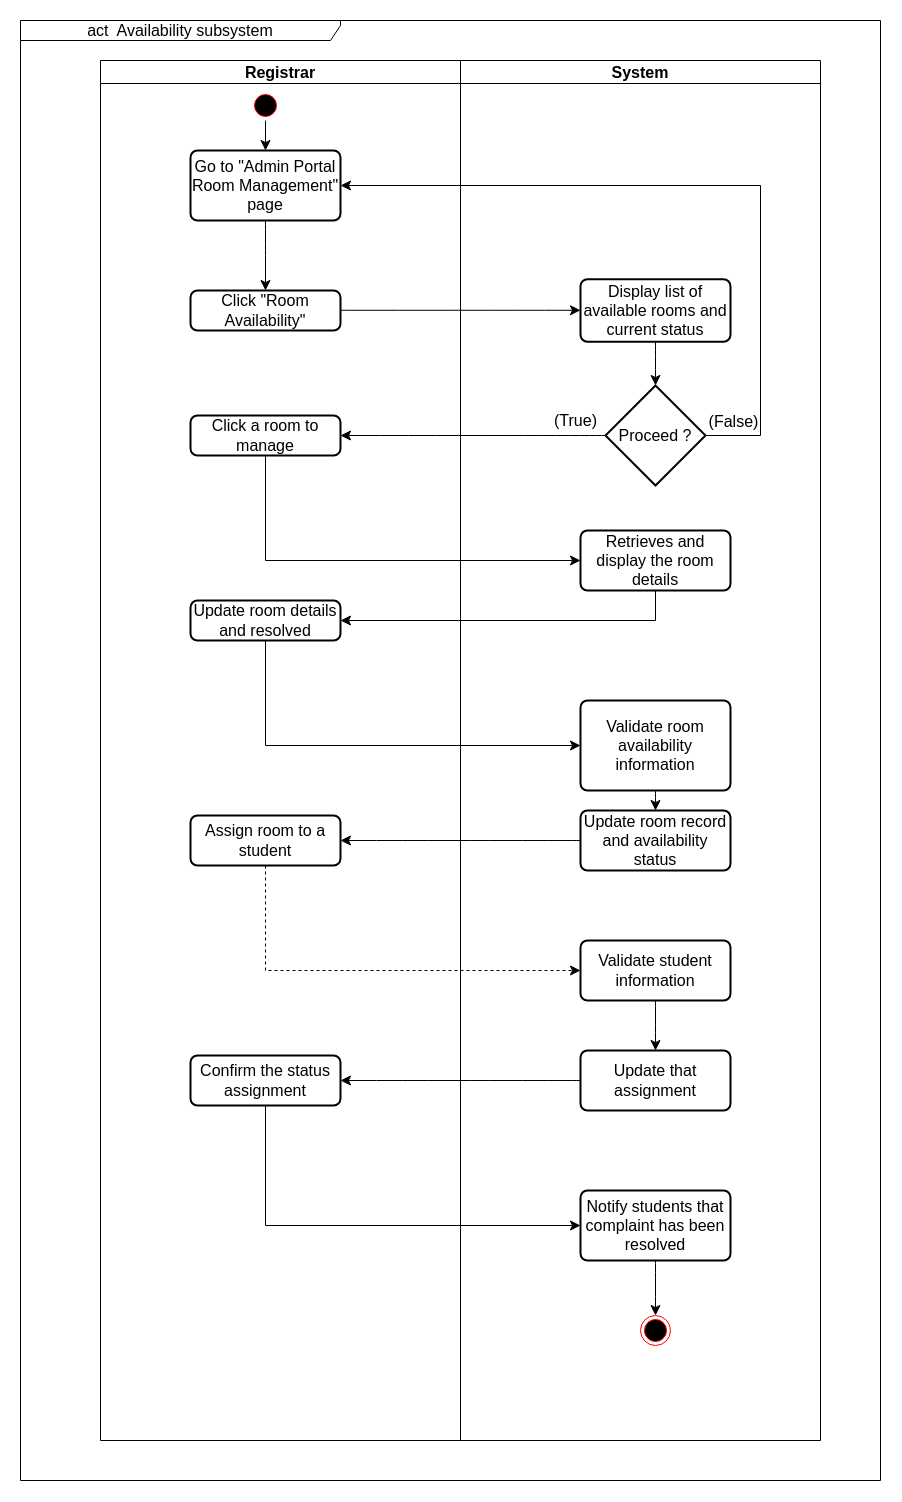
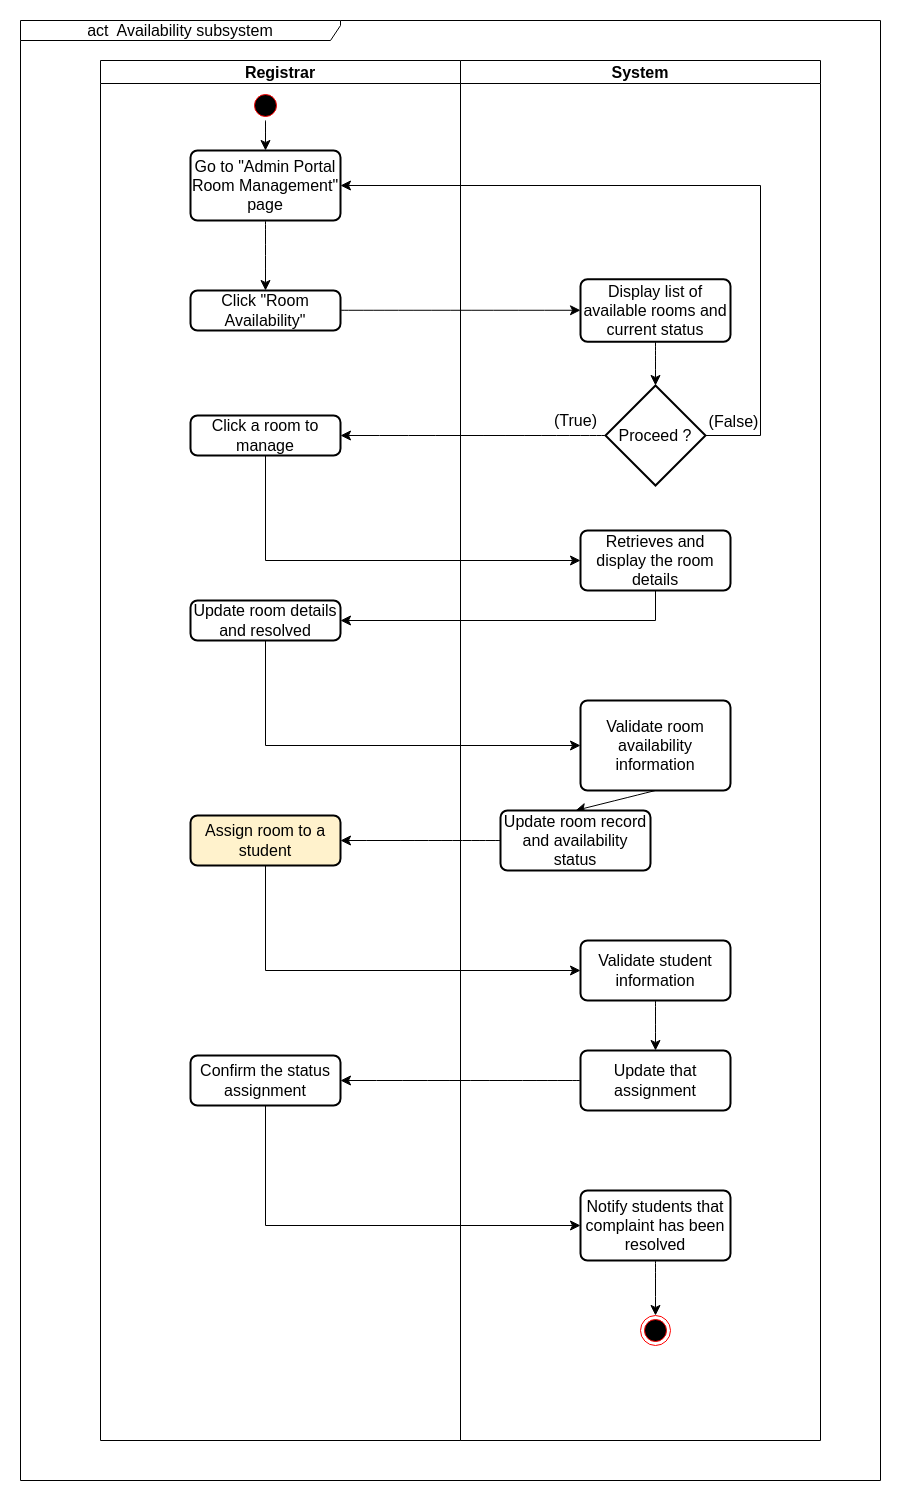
  <mxCell id="0" />
  <mxCell id="1" parent="0" />
  <mxCell id="2" value="Registrar" style="swimlane;whiteSpace=wrap;html=1;fontSize=16;" vertex="1" parent="1"><mxGeometry x="100" y="60" width="360" height="1380" as="geometry" /></mxCell>
  <mxCell id="3" value="" style="edgeStyle=none;curved=1;rounded=0;orthogonalLoop=1;jettySize=auto;html=1;fontSize=12;startSize=8;endSize=8;exitX=0.5;exitY=1;exitDx=0;exitDy=0;" edge="1" parent="2" source="9"><mxGeometry relative="1" as="geometry"><mxPoint x="165" y="180" as="sourcePoint" /><mxPoint x="165" y="230" as="targetPoint" /></mxGeometry></mxCell>
  <mxCell id="4" value="System" style="swimlane;whiteSpace=wrap;html=1;fontSize=16;" vertex="1" parent="1"><mxGeometry x="460" y="60" width="360" height="1380" as="geometry" /></mxCell>
  <mxCell id="5" style="edgeStyle=none;curved=1;rounded=0;orthogonalLoop=1;jettySize=auto;html=1;fontSize=12;startSize=8;endSize=8;" edge="1" parent="1"><mxGeometry relative="1" as="geometry"><mxPoint x="340" y="309.77" as="sourcePoint" /><mxPoint x="580" y="309.77" as="targetPoint" /></mxGeometry></mxCell>
  <mxCell id="6" value="act&amp;nbsp; Availability subsystem" style="shape=umlFrame;whiteSpace=wrap;html=1;pointerEvents=0;fontSize=16;width=320;height=20;" vertex="1" parent="1"><mxGeometry x="20" y="20" width="860" height="1460" as="geometry" /></mxCell>
  <mxCell id="7" style="edgeStyle=none;curved=1;rounded=0;orthogonalLoop=1;jettySize=auto;html=1;exitX=0.5;exitY=1;exitDx=0;exitDy=0;entryX=0.5;entryY=0;entryDx=0;entryDy=0;fontSize=12;startSize=8;endSize=8;" edge="1" parent="1" source="8" target="9"><mxGeometry relative="1" as="geometry"><mxPoint x="265" y="140" as="targetPoint" /></mxGeometry></mxCell>
  <mxCell id="8" value="" style="ellipse;html=1;shape=startState;fillColor=#000000;strokeColor=#ff0000;fontSize=16;" vertex="1" parent="1"><mxGeometry x="250" y="90" width="30" height="30" as="geometry" /></mxCell>
  <mxCell id="9" value="Go to &quot;Admin Portal Room Management&quot; page" style="rounded=1;whiteSpace=wrap;html=1;absoluteArcSize=1;arcSize=14;strokeWidth=2;fontSize=16;" vertex="1" parent="1"><mxGeometry x="190" y="150" width="150" height="70" as="geometry" /></mxCell>
  <mxCell id="10" value="Click &quot;Room Availability&quot;" style="rounded=1;whiteSpace=wrap;html=1;absoluteArcSize=1;arcSize=14;strokeWidth=2;fontSize=16;" vertex="1" parent="1"><mxGeometry x="190" y="290" width="150" height="40" as="geometry" /></mxCell>
  <mxCell id="11" style="edgeStyle=none;curved=1;rounded=0;orthogonalLoop=1;jettySize=auto;html=1;exitX=0.5;exitY=1;exitDx=0;exitDy=0;entryX=0.5;entryY=0;entryDx=0;entryDy=0;entryPerimeter=0;fontSize=12;startSize=8;endSize=8;" edge="1" parent="1" source="13" target="22"><mxGeometry relative="1" as="geometry" /></mxCell>
  <mxCell id="12" style="edgeStyle=orthogonalEdgeStyle;rounded=0;orthogonalLoop=1;jettySize=auto;html=1;exitX=1;exitY=0.5;exitDx=0;exitDy=0;entryX=1;entryY=0.5;entryDx=0;entryDy=0;fontSize=12;startSize=8;endSize=8;exitPerimeter=0;" edge="1" parent="1" source="22" target="9"><mxGeometry relative="1" as="geometry"><Array as="points"><mxPoint x="760" y="435" /><mxPoint x="760" y="185" /></Array></mxGeometry></mxCell>
  <mxCell id="13" value="Display list of available rooms and current status" style="rounded=1;whiteSpace=wrap;html=1;absoluteArcSize=1;arcSize=14;strokeWidth=2;fontSize=16;" vertex="1" parent="1"><mxGeometry x="580" y="278.75" width="150" height="62.5" as="geometry" /></mxCell>
  <mxCell id="14" style="edgeStyle=orthogonalEdgeStyle;rounded=0;orthogonalLoop=1;jettySize=auto;html=1;exitX=0.5;exitY=1;exitDx=0;exitDy=0;entryX=0;entryY=0.5;entryDx=0;entryDy=0;fontSize=12;startSize=8;endSize=8;" edge="1" parent="1" source="15" target="28"><mxGeometry relative="1" as="geometry" /></mxCell>
  <mxCell id="15" value="Click a room to manage" style="rounded=1;whiteSpace=wrap;html=1;absoluteArcSize=1;arcSize=14;strokeWidth=2;fontSize=16;" vertex="1" parent="1"><mxGeometry x="190" y="415" width="150" height="40" as="geometry" /></mxCell>
  <mxCell id="16" style="edgeStyle=orthogonalEdgeStyle;rounded=0;orthogonalLoop=1;jettySize=auto;html=1;exitX=0.5;exitY=1;exitDx=0;exitDy=0;entryX=0;entryY=0.5;entryDx=0;entryDy=0;fontSize=12;startSize=8;endSize=8;" edge="1" parent="1" source="17" target="26"><mxGeometry relative="1" as="geometry" /></mxCell>
  <mxCell id="17" value="Update room details and resolved" style="rounded=1;whiteSpace=wrap;html=1;absoluteArcSize=1;arcSize=14;strokeWidth=2;fontSize=16;" vertex="1" parent="1"><mxGeometry x="190" y="600" width="150" height="40" as="geometry" /></mxCell>
  <mxCell id="18" style="edgeStyle=none;curved=1;rounded=0;orthogonalLoop=1;jettySize=auto;html=1;exitX=0.5;exitY=1;exitDx=0;exitDy=0;entryX=0.5;entryY=0;entryDx=0;entryDy=0;fontSize=12;startSize=8;endSize=8;" edge="1" parent="1" source="19" target="20"><mxGeometry relative="1" as="geometry" /></mxCell>
  <mxCell id="19" value="Notify students that complaint has been resolved" style="rounded=1;whiteSpace=wrap;html=1;absoluteArcSize=1;arcSize=14;strokeWidth=2;fontSize=16;" vertex="1" parent="1"><mxGeometry x="580" y="1190" width="150" height="70" as="geometry" /></mxCell>
  <mxCell id="20" value="" style="ellipse;html=1;shape=endState;fillColor=#000000;strokeColor=#ff0000;fontSize=16;" vertex="1" parent="1"><mxGeometry x="640" y="1315" width="30" height="30" as="geometry" /></mxCell>
  <mxCell id="21" style="edgeStyle=none;curved=1;rounded=0;orthogonalLoop=1;jettySize=auto;html=1;exitX=0;exitY=0.5;exitDx=0;exitDy=0;exitPerimeter=0;entryX=1;entryY=0.5;entryDx=0;entryDy=0;fontSize=12;startSize=8;endSize=8;" edge="1" parent="1" source="22" target="15"><mxGeometry relative="1" as="geometry" /></mxCell>
  <mxCell id="22" value="Proceed ?" style="strokeWidth=2;html=1;shape=mxgraph.flowchart.decision;whiteSpace=wrap;fontSize=16;" vertex="1" parent="1"><mxGeometry x="605" y="385" width="100" height="100" as="geometry" /></mxCell>
  <mxCell id="23" value="(False)" style="text;html=1;align=center;verticalAlign=middle;resizable=0;points=[];autosize=1;strokeColor=none;fillColor=none;fontSize=16;" vertex="1" parent="1"><mxGeometry x="698" y="406" width="70" height="30" as="geometry" /></mxCell>
  <mxCell id="24" value="(True)" style="text;html=1;align=center;verticalAlign=middle;resizable=0;points=[];autosize=1;strokeColor=none;fillColor=none;fontSize=16;" vertex="1" parent="1"><mxGeometry x="540" y="405" width="70" height="30" as="geometry" /></mxCell>
  <mxCell id="25" style="edgeStyle=none;curved=1;rounded=0;orthogonalLoop=1;jettySize=auto;html=1;exitX=0.5;exitY=1;exitDx=0;exitDy=0;entryX=0.5;entryY=0;entryDx=0;entryDy=0;fontSize=12;startSize=8;endSize=8;" edge="1" parent="1" source="26" target="30"><mxGeometry relative="1" as="geometry" /></mxCell>
  <mxCell id="26" value="Validate room availability information" style="rounded=1;whiteSpace=wrap;html=1;absoluteArcSize=1;arcSize=14;strokeWidth=2;fontSize=16;" vertex="1" parent="1"><mxGeometry x="580" y="700" width="150" height="90" as="geometry" /></mxCell>
  <mxCell id="27" style="edgeStyle=orthogonalEdgeStyle;rounded=0;orthogonalLoop=1;jettySize=auto;html=1;exitX=0.5;exitY=1;exitDx=0;exitDy=0;entryX=1;entryY=0.5;entryDx=0;entryDy=0;fontSize=12;startSize=8;endSize=8;" edge="1" parent="1" source="28" target="17"><mxGeometry relative="1" as="geometry" /></mxCell>
  <mxCell id="28" value="Retrieves and display the room details" style="rounded=1;whiteSpace=wrap;html=1;absoluteArcSize=1;arcSize=14;strokeWidth=2;fontSize=16;" vertex="1" parent="1"><mxGeometry x="580" y="530" width="150" height="60" as="geometry" /></mxCell>
  <mxCell id="29" style="edgeStyle=none;curved=1;rounded=0;orthogonalLoop=1;jettySize=auto;html=1;exitX=0;exitY=0.5;exitDx=0;exitDy=0;entryX=1;entryY=0.5;entryDx=0;entryDy=0;fontSize=12;startSize=8;endSize=8;" edge="1" parent="1" source="30" target="32"><mxGeometry relative="1" as="geometry" /></mxCell>
- <mxCell id="30" value="Update room record and availability status" style="rounded=1;whiteSpace=wrap;html=1;absoluteArcSize=1;arcSize=14;strokeWidth=2;fontSize=16;" vertex="1" parent="1"><mxGeometry x="580" y="810" width="150" height="60" as="geometry" /></mxCell>
- <mxCell id="31" style="edgeStyle=orthogonalEdgeStyle;rounded=0;orthogonalLoop=1;jettySize=auto;html=1;exitX=0.5;exitY=1;exitDx=0;exitDy=0;entryX=0;entryY=0.5;entryDx=0;entryDy=0;fontSize=12;startSize=8;endSize=8;dashed=1;" edge="1" parent="1" source="32" target="34"><mxGeometry relative="1" as="geometry" /></mxCell>
- <mxCell id="32" value="Assign room to a student" style="rounded=1;whiteSpace=wrap;html=1;absoluteArcSize=1;arcSize=14;strokeWidth=2;fontSize=16;" vertex="1" parent="1"><mxGeometry x="190" y="815" width="150" height="50" as="geometry" /></mxCell>
+ <mxCell id="30" value="Update room record and availability status" style="rounded=1;whiteSpace=wrap;html=1;absoluteArcSize=1;arcSize=14;strokeWidth=2;fontSize=16;" vertex="1" parent="1"><mxGeometry x="500" y="810" width="150" height="60" as="geometry" /></mxCell>
+ <mxCell id="31" style="edgeStyle=orthogonalEdgeStyle;rounded=0;orthogonalLoop=1;jettySize=auto;html=1;exitX=0.5;exitY=1;exitDx=0;exitDy=0;entryX=0;entryY=0.5;entryDx=0;entryDy=0;fontSize=12;startSize=8;endSize=8;" edge="1" parent="1" source="32" target="34"><mxGeometry relative="1" as="geometry" /></mxCell>
+ <mxCell id="32" value="Assign room to a student" style="rounded=1;whiteSpace=wrap;html=1;absoluteArcSize=1;arcSize=14;strokeWidth=2;fontSize=16;fillColor=#fff2cc;" vertex="1" parent="1"><mxGeometry x="190" y="815" width="150" height="50" as="geometry" /></mxCell>
  <mxCell id="33" style="edgeStyle=none;curved=1;rounded=0;orthogonalLoop=1;jettySize=auto;html=1;exitX=0.5;exitY=1;exitDx=0;exitDy=0;entryX=0.5;entryY=0;entryDx=0;entryDy=0;fontSize=12;startSize=8;endSize=8;" edge="1" parent="1" source="34" target="36"><mxGeometry relative="1" as="geometry" /></mxCell>
  <mxCell id="34" value="Validate student information" style="rounded=1;whiteSpace=wrap;html=1;absoluteArcSize=1;arcSize=14;strokeWidth=2;fontSize=16;" vertex="1" parent="1"><mxGeometry x="580" y="940" width="150" height="60" as="geometry" /></mxCell>
  <mxCell id="35" style="edgeStyle=none;curved=1;rounded=0;orthogonalLoop=1;jettySize=auto;html=1;exitX=0;exitY=0.5;exitDx=0;exitDy=0;entryX=1;entryY=0.5;entryDx=0;entryDy=0;fontSize=12;startSize=8;endSize=8;" edge="1" parent="1" source="36" target="38"><mxGeometry relative="1" as="geometry" /></mxCell>
  <mxCell id="36" value="Update that assignment" style="rounded=1;whiteSpace=wrap;html=1;absoluteArcSize=1;arcSize=14;strokeWidth=2;fontSize=16;" vertex="1" parent="1"><mxGeometry x="580" y="1050" width="150" height="60" as="geometry" /></mxCell>
  <mxCell id="37" style="edgeStyle=orthogonalEdgeStyle;rounded=0;orthogonalLoop=1;jettySize=auto;html=1;exitX=0.5;exitY=1;exitDx=0;exitDy=0;entryX=0;entryY=0.5;entryDx=0;entryDy=0;fontSize=12;startSize=8;endSize=8;" edge="1" parent="1" source="38" target="19"><mxGeometry relative="1" as="geometry" /></mxCell>
  <mxCell id="38" value="Confirm the status assignment" style="rounded=1;whiteSpace=wrap;html=1;absoluteArcSize=1;arcSize=14;strokeWidth=2;fontSize=16;" vertex="1" parent="1"><mxGeometry x="190" y="1055" width="150" height="50" as="geometry" /></mxCell>
